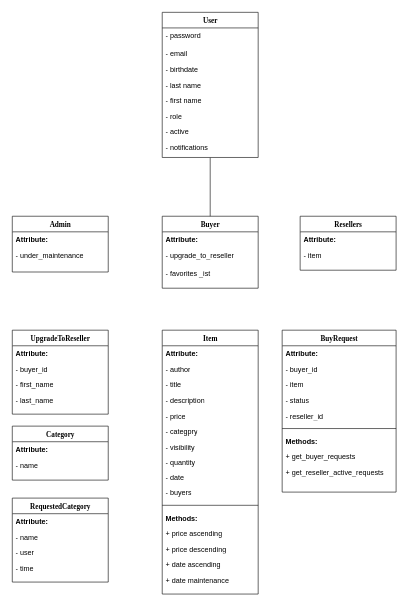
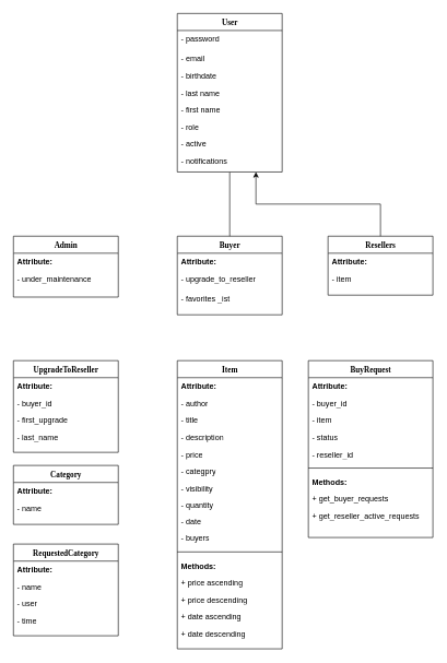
  <mxCell id="0" />
  <mxCell id="1" parent="0" />
  <mxCell id="2" style="edgeStyle=orthogonalEdgeStyle;rounded=0;orthogonalLoop=1;jettySize=auto;html=1;exitX=0.5;exitY=0;exitDx=0;exitDy=0;fontColor=#67B519;entryX=0.5;entryY=1;entryDx=0;entryDy=0;endArrow=none;" edge="1" parent="1" source="3" target="19"><mxGeometry relative="1" as="geometry"><mxPoint x="330" y="320" as="targetPoint" /></mxGeometry></mxCell>
  <mxCell id="3" value="Buyer" style="swimlane;html=1;fontStyle=1;align=center;verticalAlign=top;childLayout=stackLayout;horizontal=1;startSize=26;horizontalStack=0;resizeParent=1;resizeLast=0;collapsible=1;marginBottom=0;swimlaneFillColor=#ffffff;rounded=0;shadow=0;comic=0;labelBackgroundColor=none;strokeWidth=1;fillColor=none;fontFamily=Verdana;fontSize=12" parent="1" vertex="1"><mxGeometry x="270" y="360" width="160" height="120" as="geometry"><mxRectangle x="90" y="83" width="80" height="26" as="alternateBounds" /></mxGeometry></mxCell>
  <mxCell id="4" value="&lt;b&gt;Attribute:&lt;/b&gt;" style="text;html=1;strokeColor=none;fillColor=none;align=left;verticalAlign=top;spacingLeft=4;spacingRight=4;whiteSpace=wrap;overflow=hidden;rotatable=0;points=[[0,0.5],[1,0.5]];portConstraint=eastwest;" parent="3" vertex="1"><mxGeometry y="26" width="160" height="26" as="geometry" /></mxCell>
  <mxCell id="5" value="- upgrade_to_reseller" style="text;html=1;strokeColor=none;fillColor=none;align=left;verticalAlign=top;spacingLeft=4;spacingRight=4;whiteSpace=wrap;overflow=hidden;rotatable=0;points=[[0,0.5],[1,0.5]];portConstraint=eastwest;" parent="3" vertex="1"><mxGeometry y="52" width="160" height="30" as="geometry" /></mxCell>
  <mxCell id="6" value="- favorites _ist" style="text;html=1;strokeColor=none;fillColor=none;align=left;verticalAlign=top;spacingLeft=4;spacingRight=4;whiteSpace=wrap;overflow=hidden;rotatable=0;points=[[0,0.5],[1,0.5]];portConstraint=eastwest;" parent="3" vertex="1"><mxGeometry y="82" width="160" height="30" as="geometry" /></mxCell>
+ <mxCell id="7" style="edgeStyle=orthogonalEdgeStyle;rounded=0;orthogonalLoop=1;jettySize=auto;html=1;exitX=0.5;exitY=0;exitDx=0;exitDy=0;entryX=0.75;entryY=1;entryDx=0;entryDy=0;fontColor=#67B519;" edge="1" parent="1" source="8" target="19"><mxGeometry relative="1" as="geometry"><mxPoint x="417.12" y="337.56" as="targetPoint" /></mxGeometry></mxCell>
  <mxCell id="8" value="Resellers" style="swimlane;html=1;fontStyle=1;align=center;verticalAlign=top;childLayout=stackLayout;horizontal=1;startSize=26;horizontalStack=0;resizeParent=1;resizeLast=0;collapsible=1;marginBottom=0;swimlaneFillColor=#ffffff;rounded=0;shadow=0;comic=0;labelBackgroundColor=none;strokeWidth=1;fillColor=none;fontFamily=Verdana;fontSize=12" parent="1" vertex="1"><mxGeometry x="500" y="360" width="160" height="90" as="geometry" /></mxCell>
  <mxCell id="9" value="&lt;b&gt;Attribute:&lt;/b&gt;" style="text;html=1;strokeColor=none;fillColor=none;align=left;verticalAlign=top;spacingLeft=4;spacingRight=4;whiteSpace=wrap;overflow=hidden;rotatable=0;points=[[0,0.5],[1,0.5]];portConstraint=eastwest;" parent="8" vertex="1"><mxGeometry y="26" width="160" height="26" as="geometry" /></mxCell>
  <mxCell id="10" value="- item" style="text;html=1;strokeColor=none;fillColor=none;align=left;verticalAlign=top;spacingLeft=4;spacingRight=4;whiteSpace=wrap;overflow=hidden;rotatable=0;points=[[0,0.5],[1,0.5]];portConstraint=eastwest;" parent="8" vertex="1"><mxGeometry y="52" width="160" height="30" as="geometry" /></mxCell>
  <mxCell id="11" value="UpgradeToReseller" style="swimlane;html=1;fontStyle=1;align=center;verticalAlign=top;childLayout=stackLayout;horizontal=1;startSize=26;horizontalStack=0;resizeParent=1;resizeLast=0;collapsible=1;marginBottom=0;swimlaneFillColor=#ffffff;rounded=0;shadow=0;comic=0;labelBackgroundColor=none;strokeWidth=1;fillColor=none;fontFamily=Verdana;fontSize=12" parent="1" vertex="1"><mxGeometry x="20" y="550" width="160" height="140" as="geometry" /></mxCell>
  <mxCell id="12" value="&lt;b&gt;Attribute:&lt;/b&gt;" style="text;html=1;strokeColor=none;fillColor=none;align=left;verticalAlign=top;spacingLeft=4;spacingRight=4;whiteSpace=wrap;overflow=hidden;rotatable=0;points=[[0,0.5],[1,0.5]];portConstraint=eastwest;" parent="11" vertex="1"><mxGeometry y="26" width="160" height="26" as="geometry" /></mxCell>
  <mxCell id="13" value="- buyer_id" style="text;html=1;strokeColor=none;fillColor=none;align=left;verticalAlign=top;spacingLeft=4;spacingRight=4;whiteSpace=wrap;overflow=hidden;rotatable=0;points=[[0,0.5],[1,0.5]];portConstraint=eastwest;" parent="11" vertex="1"><mxGeometry y="52" width="160" height="26" as="geometry" /></mxCell>
- <mxCell id="14" value="- first_name" style="text;html=1;strokeColor=none;fillColor=none;align=left;verticalAlign=top;spacingLeft=4;spacingRight=4;whiteSpace=wrap;overflow=hidden;rotatable=0;points=[[0,0.5],[1,0.5]];portConstraint=eastwest;" parent="11" vertex="1"><mxGeometry y="78" width="160" height="26" as="geometry" /></mxCell>
+ <mxCell id="14" value="- first_upgrade" style="text;html=1;strokeColor=none;fillColor=none;align=left;verticalAlign=top;spacingLeft=4;spacingRight=4;whiteSpace=wrap;overflow=hidden;rotatable=0;points=[[0,0.5],[1,0.5]];portConstraint=eastwest;" parent="11" vertex="1"><mxGeometry y="78" width="160" height="26" as="geometry" /></mxCell>
  <mxCell id="15" value="- last_name" style="text;html=1;strokeColor=none;fillColor=none;align=left;verticalAlign=top;spacingLeft=4;spacingRight=4;whiteSpace=wrap;overflow=hidden;rotatable=0;points=[[0,0.5],[1,0.5]];portConstraint=eastwest;" parent="11" vertex="1"><mxGeometry y="104" width="160" height="26" as="geometry" /></mxCell>
  <mxCell id="16" value="Admin" style="swimlane;html=1;fontStyle=1;align=center;verticalAlign=top;childLayout=stackLayout;horizontal=1;startSize=26;horizontalStack=0;resizeParent=1;resizeLast=0;collapsible=1;marginBottom=0;swimlaneFillColor=#ffffff;rounded=0;shadow=0;comic=0;labelBackgroundColor=none;strokeWidth=1;fillColor=none;fontFamily=Verdana;fontSize=12" parent="1" vertex="1"><mxGeometry x="20" y="360" width="160" height="93" as="geometry"><mxRectangle x="90" y="83" width="80" height="26" as="alternateBounds" /></mxGeometry></mxCell>
  <mxCell id="17" value="&lt;b&gt;Attribute:&lt;/b&gt;" style="text;html=1;strokeColor=none;fillColor=none;align=left;verticalAlign=top;spacingLeft=4;spacingRight=4;whiteSpace=wrap;overflow=hidden;rotatable=0;points=[[0,0.5],[1,0.5]];portConstraint=eastwest;" parent="16" vertex="1"><mxGeometry y="26" width="160" height="26" as="geometry" /></mxCell>
  <mxCell id="18" value="- under_maintenance" style="text;html=1;strokeColor=none;fillColor=none;align=left;verticalAlign=top;spacingLeft=4;spacingRight=4;whiteSpace=wrap;overflow=hidden;rotatable=0;points=[[0,0.5],[1,0.5]];portConstraint=eastwest;" parent="16" vertex="1"><mxGeometry y="52" width="160" height="26" as="geometry" /></mxCell>
  <mxCell id="19" value="User" style="swimlane;html=1;fontStyle=1;align=center;verticalAlign=top;childLayout=stackLayout;horizontal=1;startSize=26;horizontalStack=0;resizeParent=1;resizeLast=0;collapsible=1;marginBottom=0;swimlaneFillColor=#ffffff;rounded=0;shadow=0;comic=0;labelBackgroundColor=none;strokeWidth=1;fillColor=none;fontFamily=Verdana;fontSize=12" vertex="1" parent="1"><mxGeometry x="270" y="20" width="160" height="242" as="geometry" /></mxCell>
  <mxCell id="20" value="- password" style="text;html=1;strokeColor=none;fillColor=none;align=left;verticalAlign=top;spacingLeft=4;spacingRight=4;whiteSpace=wrap;overflow=hidden;rotatable=0;points=[[0,0.5],[1,0.5]];portConstraint=eastwest;" vertex="1" parent="19"><mxGeometry y="26" width="160" height="30" as="geometry" /></mxCell>
  <mxCell id="21" value="- email" style="text;html=1;strokeColor=none;fillColor=none;align=left;verticalAlign=top;spacingLeft=4;spacingRight=4;whiteSpace=wrap;overflow=hidden;rotatable=0;points=[[0,0.5],[1,0.5]];portConstraint=eastwest;" vertex="1" parent="19"><mxGeometry y="56" width="160" height="26" as="geometry" /></mxCell>
  <mxCell id="22" value="- birthdate" style="text;html=1;strokeColor=none;fillColor=none;align=left;verticalAlign=top;spacingLeft=4;spacingRight=4;whiteSpace=wrap;overflow=hidden;rotatable=0;points=[[0,0.5],[1,0.5]];portConstraint=eastwest;" vertex="1" parent="19"><mxGeometry y="82" width="160" height="26" as="geometry" /></mxCell>
  <mxCell id="23" value="- last name" style="text;html=1;strokeColor=none;fillColor=none;align=left;verticalAlign=top;spacingLeft=4;spacingRight=4;whiteSpace=wrap;overflow=hidden;rotatable=0;points=[[0,0.5],[1,0.5]];portConstraint=eastwest;" vertex="1" parent="19"><mxGeometry y="108" width="160" height="26" as="geometry" /></mxCell>
  <mxCell id="24" value="- first name" style="text;html=1;strokeColor=none;fillColor=none;align=left;verticalAlign=top;spacingLeft=4;spacingRight=4;whiteSpace=wrap;overflow=hidden;rotatable=0;points=[[0,0.5],[1,0.5]];portConstraint=eastwest;" vertex="1" parent="19"><mxGeometry y="134" width="160" height="26" as="geometry" /></mxCell>
  <mxCell id="25" value="- role" style="text;html=1;strokeColor=none;fillColor=none;align=left;verticalAlign=top;spacingLeft=4;spacingRight=4;whiteSpace=wrap;overflow=hidden;rotatable=0;points=[[0,0.5],[1,0.5]];portConstraint=eastwest;" vertex="1" parent="19"><mxGeometry y="160" width="160" height="26" as="geometry" /></mxCell>
  <mxCell id="26" value="- active" style="text;html=1;strokeColor=none;fillColor=none;align=left;verticalAlign=top;spacingLeft=4;spacingRight=4;whiteSpace=wrap;overflow=hidden;rotatable=0;points=[[0,0.5],[1,0.5]];portConstraint=eastwest;" vertex="1" parent="19"><mxGeometry y="186" width="160" height="26" as="geometry" /></mxCell>
  <mxCell id="27" value="- notifications" style="text;html=1;strokeColor=none;fillColor=none;align=left;verticalAlign=top;spacingLeft=4;spacingRight=4;whiteSpace=wrap;overflow=hidden;rotatable=0;points=[[0,0.5],[1,0.5]];portConstraint=eastwest;" vertex="1" parent="19"><mxGeometry y="212" width="160" height="26" as="geometry" /></mxCell>
  <mxCell id="28" value="Item" style="swimlane;html=1;fontStyle=1;align=center;verticalAlign=top;childLayout=stackLayout;horizontal=1;startSize=26;horizontalStack=0;resizeParent=1;resizeLast=0;collapsible=1;marginBottom=0;swimlaneFillColor=#ffffff;rounded=0;shadow=0;comic=0;labelBackgroundColor=none;strokeWidth=1;fillColor=none;fontFamily=Verdana;fontSize=12" vertex="1" parent="1"><mxGeometry x="270" y="550" width="160" height="440" as="geometry" /></mxCell>
  <mxCell id="29" value="&lt;b&gt;Attribute:&lt;/b&gt;" style="text;html=1;strokeColor=none;fillColor=none;align=left;verticalAlign=top;spacingLeft=4;spacingRight=4;whiteSpace=wrap;overflow=hidden;rotatable=0;points=[[0,0.5],[1,0.5]];portConstraint=eastwest;" vertex="1" parent="28"><mxGeometry y="26" width="160" height="26" as="geometry" /></mxCell>
  <mxCell id="30" value="- author" style="text;html=1;strokeColor=none;fillColor=none;align=left;verticalAlign=top;spacingLeft=4;spacingRight=4;whiteSpace=wrap;overflow=hidden;rotatable=0;points=[[0,0.5],[1,0.5]];portConstraint=eastwest;" vertex="1" parent="28"><mxGeometry y="52" width="160" height="26" as="geometry" /></mxCell>
  <mxCell id="31" value="- title" style="text;html=1;strokeColor=none;fillColor=none;align=left;verticalAlign=top;spacingLeft=4;spacingRight=4;whiteSpace=wrap;overflow=hidden;rotatable=0;points=[[0,0.5],[1,0.5]];portConstraint=eastwest;" vertex="1" parent="28"><mxGeometry y="78" width="160" height="26" as="geometry" /></mxCell>
  <mxCell id="32" value="- description" style="text;html=1;strokeColor=none;fillColor=none;align=left;verticalAlign=top;spacingLeft=4;spacingRight=4;whiteSpace=wrap;overflow=hidden;rotatable=0;points=[[0,0.5],[1,0.5]];portConstraint=eastwest;" vertex="1" parent="28"><mxGeometry y="104" width="160" height="26" as="geometry" /></mxCell>
  <mxCell id="33" value="- price" style="text;html=1;strokeColor=none;fillColor=none;align=left;verticalAlign=top;spacingLeft=4;spacingRight=4;whiteSpace=wrap;overflow=hidden;rotatable=0;points=[[0,0.5],[1,0.5]];portConstraint=eastwest;" vertex="1" parent="28"><mxGeometry y="130" width="160" height="26" as="geometry" /></mxCell>
  <mxCell id="34" value="- categpry" style="text;html=1;strokeColor=none;fillColor=none;align=left;verticalAlign=top;spacingLeft=4;spacingRight=4;whiteSpace=wrap;overflow=hidden;rotatable=0;points=[[0,0.5],[1,0.5]];portConstraint=eastwest;" vertex="1" parent="28"><mxGeometry y="156" width="160" height="26" as="geometry" /></mxCell>
  <mxCell id="35" value="- visibility" style="text;html=1;strokeColor=none;fillColor=none;align=left;verticalAlign=top;spacingLeft=4;spacingRight=4;whiteSpace=wrap;overflow=hidden;rotatable=0;points=[[0,0.5],[1,0.5]];portConstraint=eastwest;" vertex="1" parent="28"><mxGeometry y="182" width="160" height="26" as="geometry" /></mxCell>
  <mxCell id="36" value="- quantity" style="text;html=1;strokeColor=none;fillColor=none;align=left;verticalAlign=top;spacingLeft=4;spacingRight=4;whiteSpace=wrap;overflow=hidden;rotatable=0;points=[[0,0.5],[1,0.5]];portConstraint=eastwest;" vertex="1" parent="28"><mxGeometry y="208" width="160" height="24" as="geometry" /></mxCell>
  <mxCell id="37" value="- date" style="text;html=1;strokeColor=none;fillColor=none;align=left;verticalAlign=top;spacingLeft=4;spacingRight=4;whiteSpace=wrap;overflow=hidden;rotatable=0;points=[[0,0.5],[1,0.5]];portConstraint=eastwest;" vertex="1" parent="28"><mxGeometry y="232" width="160" height="26" as="geometry" /></mxCell>
  <mxCell id="38" value="- buyers" style="text;html=1;strokeColor=none;fillColor=none;align=left;verticalAlign=top;spacingLeft=4;spacingRight=4;whiteSpace=wrap;overflow=hidden;rotatable=0;points=[[0,0.5],[1,0.5]];portConstraint=eastwest;" vertex="1" parent="28"><mxGeometry y="258" width="160" height="26" as="geometry" /></mxCell>
  <mxCell id="39" value="" style="line;html=1;strokeWidth=1;fillColor=none;align=left;verticalAlign=middle;spacingTop=-1;spacingLeft=3;spacingRight=3;rotatable=0;labelPosition=right;points=[];portConstraint=eastwest;" vertex="1" parent="28"><mxGeometry y="284" width="160" height="16" as="geometry" /></mxCell>
  <mxCell id="40" value="&lt;b&gt;Methods:&lt;/b&gt;" style="text;html=1;strokeColor=none;fillColor=none;align=left;verticalAlign=top;spacingLeft=4;spacingRight=4;whiteSpace=wrap;overflow=hidden;rotatable=0;points=[[0,0.5],[1,0.5]];portConstraint=eastwest;" vertex="1" parent="28"><mxGeometry y="300" width="160" height="26" as="geometry" /></mxCell>
  <mxCell id="41" value="+ price ascending" style="text;html=1;strokeColor=none;fillColor=none;align=left;verticalAlign=top;spacingLeft=4;spacingRight=4;whiteSpace=wrap;overflow=hidden;rotatable=0;points=[[0,0.5],[1,0.5]];portConstraint=eastwest;" vertex="1" parent="28"><mxGeometry y="326" width="160" height="26" as="geometry" /></mxCell>
  <mxCell id="42" value="+ price descending" style="text;html=1;strokeColor=none;fillColor=none;align=left;verticalAlign=top;spacingLeft=4;spacingRight=4;whiteSpace=wrap;overflow=hidden;rotatable=0;points=[[0,0.5],[1,0.5]];portConstraint=eastwest;" vertex="1" parent="28"><mxGeometry y="352" width="160" height="26" as="geometry" /></mxCell>
  <mxCell id="43" value="+ date ascending" style="text;html=1;strokeColor=none;fillColor=none;align=left;verticalAlign=top;spacingLeft=4;spacingRight=4;whiteSpace=wrap;overflow=hidden;rotatable=0;points=[[0,0.5],[1,0.5]];portConstraint=eastwest;" vertex="1" parent="28"><mxGeometry y="378" width="160" height="26" as="geometry" /></mxCell>
- <mxCell id="44" value="+ date maintenance" style="text;html=1;strokeColor=none;fillColor=none;align=left;verticalAlign=top;spacingLeft=4;spacingRight=4;whiteSpace=wrap;overflow=hidden;rotatable=0;points=[[0,0.5],[1,0.5]];portConstraint=eastwest;" vertex="1" parent="28"><mxGeometry y="404" width="160" height="26" as="geometry" /></mxCell>
+ <mxCell id="44" value="+ date descending" style="text;html=1;strokeColor=none;fillColor=none;align=left;verticalAlign=top;spacingLeft=4;spacingRight=4;whiteSpace=wrap;overflow=hidden;rotatable=0;points=[[0,0.5],[1,0.5]];portConstraint=eastwest;" vertex="1" parent="28"><mxGeometry y="404" width="160" height="26" as="geometry" /></mxCell>
  <mxCell id="45" value="BuyRequest" style="swimlane;html=1;fontStyle=1;align=center;verticalAlign=top;childLayout=stackLayout;horizontal=1;startSize=26;horizontalStack=0;resizeParent=1;resizeLast=0;collapsible=1;marginBottom=0;swimlaneFillColor=#ffffff;rounded=0;shadow=0;comic=0;labelBackgroundColor=none;strokeWidth=1;fillColor=none;fontFamily=Verdana;fontSize=12" vertex="1" parent="1"><mxGeometry x="470" y="550" width="190" height="270" as="geometry" /></mxCell>
  <mxCell id="46" value="&lt;b&gt;Attribute:&lt;/b&gt;" style="text;html=1;strokeColor=none;fillColor=none;align=left;verticalAlign=top;spacingLeft=4;spacingRight=4;whiteSpace=wrap;overflow=hidden;rotatable=0;points=[[0,0.5],[1,0.5]];portConstraint=eastwest;" vertex="1" parent="45"><mxGeometry y="26" width="190" height="26" as="geometry" /></mxCell>
  <mxCell id="47" value="- buyer_id" style="text;html=1;strokeColor=none;fillColor=none;align=left;verticalAlign=top;spacingLeft=4;spacingRight=4;whiteSpace=wrap;overflow=hidden;rotatable=0;points=[[0,0.5],[1,0.5]];portConstraint=eastwest;" vertex="1" parent="45"><mxGeometry y="52" width="190" height="26" as="geometry" /></mxCell>
  <mxCell id="48" value="- item" style="text;html=1;strokeColor=none;fillColor=none;align=left;verticalAlign=top;spacingLeft=4;spacingRight=4;whiteSpace=wrap;overflow=hidden;rotatable=0;points=[[0,0.5],[1,0.5]];portConstraint=eastwest;" vertex="1" parent="45"><mxGeometry y="78" width="190" height="26" as="geometry" /></mxCell>
  <mxCell id="49" value="- status" style="text;html=1;strokeColor=none;fillColor=none;align=left;verticalAlign=top;spacingLeft=4;spacingRight=4;whiteSpace=wrap;overflow=hidden;rotatable=0;points=[[0,0.5],[1,0.5]];portConstraint=eastwest;" vertex="1" parent="45"><mxGeometry y="104" width="190" height="26" as="geometry" /></mxCell>
  <mxCell id="50" value="- reseller_id" style="text;html=1;strokeColor=none;fillColor=none;align=left;verticalAlign=top;spacingLeft=4;spacingRight=4;whiteSpace=wrap;overflow=hidden;rotatable=0;points=[[0,0.5],[1,0.5]];portConstraint=eastwest;" vertex="1" parent="45"><mxGeometry y="130" width="190" height="26" as="geometry" /></mxCell>
  <mxCell id="51" value="" style="line;html=1;strokeWidth=1;fillColor=none;align=left;verticalAlign=middle;spacingTop=-1;spacingLeft=3;spacingRight=3;rotatable=0;labelPosition=right;points=[];portConstraint=eastwest;" vertex="1" parent="45"><mxGeometry y="156" width="190" height="16" as="geometry" /></mxCell>
  <mxCell id="52" value="&lt;b&gt;Methods:&lt;/b&gt;" style="text;html=1;strokeColor=none;fillColor=none;align=left;verticalAlign=top;spacingLeft=4;spacingRight=4;whiteSpace=wrap;overflow=hidden;rotatable=0;points=[[0,0.5],[1,0.5]];portConstraint=eastwest;" vertex="1" parent="45"><mxGeometry y="172" width="190" height="26" as="geometry" /></mxCell>
  <mxCell id="53" value="+ get_buyer_requests" style="text;html=1;strokeColor=none;fillColor=none;align=left;verticalAlign=top;spacingLeft=4;spacingRight=4;whiteSpace=wrap;overflow=hidden;rotatable=0;points=[[0,0.5],[1,0.5]];portConstraint=eastwest;" vertex="1" parent="45"><mxGeometry y="198" width="190" height="26" as="geometry" /></mxCell>
  <mxCell id="54" value="+ get_reseller_active_requests" style="text;html=1;strokeColor=none;fillColor=none;align=left;verticalAlign=top;spacingLeft=4;spacingRight=4;whiteSpace=wrap;overflow=hidden;rotatable=0;points=[[0,0.5],[1,0.5]];portConstraint=eastwest;" vertex="1" parent="45"><mxGeometry y="224" width="190" height="26" as="geometry" /></mxCell>
  <mxCell id="55" value="Category" style="swimlane;html=1;fontStyle=1;align=center;verticalAlign=top;childLayout=stackLayout;horizontal=1;startSize=26;horizontalStack=0;resizeParent=1;resizeLast=0;collapsible=1;marginBottom=0;swimlaneFillColor=#ffffff;rounded=0;shadow=0;comic=0;labelBackgroundColor=none;strokeWidth=1;fillColor=none;fontFamily=Verdana;fontSize=12" vertex="1" parent="1"><mxGeometry x="20" y="710" width="160" height="90" as="geometry" /></mxCell>
  <mxCell id="56" value="&lt;b&gt;Attribute:&lt;/b&gt;" style="text;html=1;strokeColor=none;fillColor=none;align=left;verticalAlign=top;spacingLeft=4;spacingRight=4;whiteSpace=wrap;overflow=hidden;rotatable=0;points=[[0,0.5],[1,0.5]];portConstraint=eastwest;" vertex="1" parent="55"><mxGeometry y="26" width="160" height="26" as="geometry" /></mxCell>
  <mxCell id="57" value="- name" style="text;html=1;strokeColor=none;fillColor=none;align=left;verticalAlign=top;spacingLeft=4;spacingRight=4;whiteSpace=wrap;overflow=hidden;rotatable=0;points=[[0,0.5],[1,0.5]];portConstraint=eastwest;" vertex="1" parent="55"><mxGeometry y="52" width="160" height="26" as="geometry" /></mxCell>
  <mxCell id="58" value="RequestedCategory" style="swimlane;html=1;fontStyle=1;align=center;verticalAlign=top;childLayout=stackLayout;horizontal=1;startSize=26;horizontalStack=0;resizeParent=1;resizeLast=0;collapsible=1;marginBottom=0;swimlaneFillColor=#ffffff;rounded=0;shadow=0;comic=0;labelBackgroundColor=none;strokeWidth=1;fillColor=none;fontFamily=Verdana;fontSize=12" vertex="1" parent="1"><mxGeometry x="20" y="830" width="160" height="140" as="geometry" /></mxCell>
  <mxCell id="59" value="&lt;b&gt;Attribute:&lt;/b&gt;" style="text;html=1;strokeColor=none;fillColor=none;align=left;verticalAlign=top;spacingLeft=4;spacingRight=4;whiteSpace=wrap;overflow=hidden;rotatable=0;points=[[0,0.5],[1,0.5]];portConstraint=eastwest;" vertex="1" parent="58"><mxGeometry y="26" width="160" height="26" as="geometry" /></mxCell>
  <mxCell id="60" value="- name" style="text;html=1;strokeColor=none;fillColor=none;align=left;verticalAlign=top;spacingLeft=4;spacingRight=4;whiteSpace=wrap;overflow=hidden;rotatable=0;points=[[0,0.5],[1,0.5]];portConstraint=eastwest;" vertex="1" parent="58"><mxGeometry y="52" width="160" height="26" as="geometry" /></mxCell>
  <mxCell id="61" value="- user" style="text;html=1;strokeColor=none;fillColor=none;align=left;verticalAlign=top;spacingLeft=4;spacingRight=4;whiteSpace=wrap;overflow=hidden;rotatable=0;points=[[0,0.5],[1,0.5]];portConstraint=eastwest;" vertex="1" parent="58"><mxGeometry y="78" width="160" height="26" as="geometry" /></mxCell>
  <mxCell id="62" value="- time" style="text;html=1;strokeColor=none;fillColor=none;align=left;verticalAlign=top;spacingLeft=4;spacingRight=4;whiteSpace=wrap;overflow=hidden;rotatable=0;points=[[0,0.5],[1,0.5]];portConstraint=eastwest;" vertex="1" parent="58"><mxGeometry y="104" width="160" height="26" as="geometry" /></mxCell>
